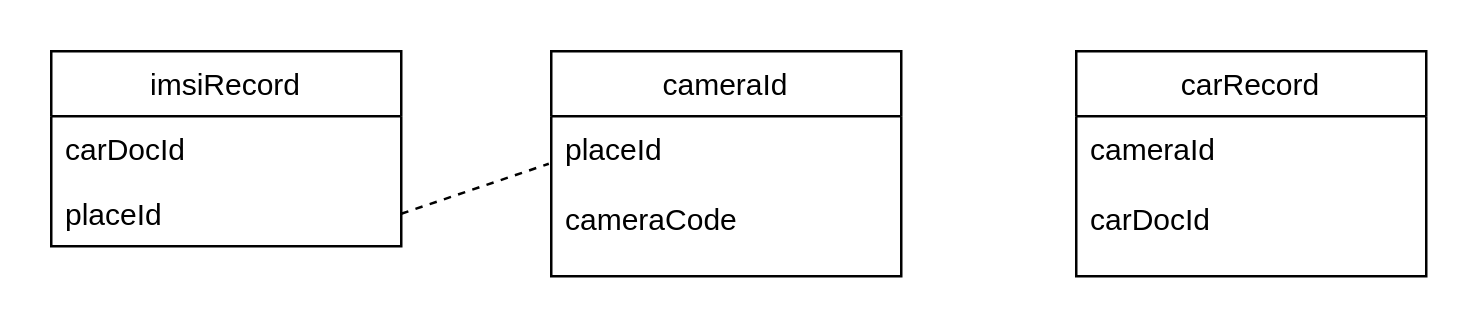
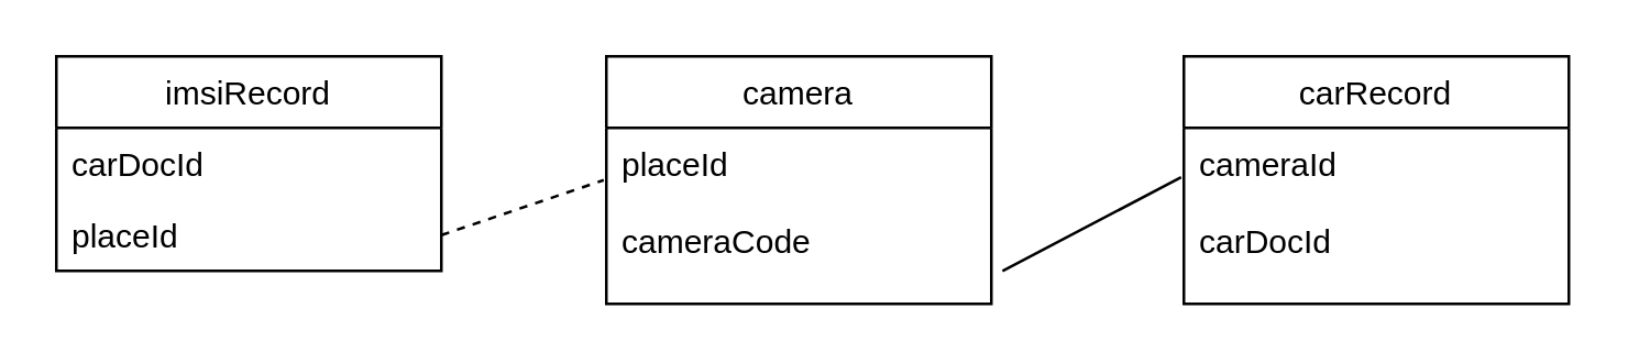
  <mxCell id="0" />
  <mxCell id="1" parent="0" />
  <mxCell id="2" value="imsiRecord" style="swimlane;fontStyle=0;childLayout=stackLayout;horizontal=1;startSize=26;fillColor=none;horizontalStack=0;resizeParent=1;resizeParentMax=0;resizeLast=0;collapsible=1;marginBottom=0;" vertex="1" parent="1"><mxGeometry x="20" y="20" width="140" height="78" as="geometry" /></mxCell>
  <mxCell id="3" value="carDocId" style="text;strokeColor=none;fillColor=none;align=left;verticalAlign=top;spacingLeft=4;spacingRight=4;overflow=hidden;rotatable=0;points=[[0,0.5],[1,0.5]];portConstraint=eastwest;" vertex="1" parent="2"><mxGeometry y="26" width="140" height="26" as="geometry" /></mxCell>
  <mxCell id="4" value="placeId" style="text;strokeColor=none;fillColor=none;align=left;verticalAlign=top;spacingLeft=4;spacingRight=4;overflow=hidden;rotatable=0;points=[[0,0.5],[1,0.5]];portConstraint=eastwest;" vertex="1" parent="2"><mxGeometry y="52" width="140" height="26" as="geometry" /></mxCell>
- <mxCell id="5" value="cameraId" style="swimlane;fontStyle=0;childLayout=stackLayout;horizontal=1;startSize=26;fillColor=none;horizontalStack=0;resizeParent=1;resizeParentMax=0;resizeLast=0;collapsible=1;marginBottom=0;" vertex="1" parent="1"><mxGeometry x="220" y="20" width="140" height="90" as="geometry" /></mxCell>
+ <mxCell id="5" value="camera" style="swimlane;fontStyle=0;childLayout=stackLayout;horizontal=1;startSize=26;fillColor=none;horizontalStack=0;resizeParent=1;resizeParentMax=0;resizeLast=0;collapsible=1;marginBottom=0;" vertex="1" parent="1"><mxGeometry x="220" y="20" width="140" height="90" as="geometry" /></mxCell>
  <mxCell id="6" value="placeId&#10;&#10;cameraCode" style="text;strokeColor=none;fillColor=none;align=left;verticalAlign=top;spacingLeft=4;spacingRight=4;overflow=hidden;rotatable=0;points=[[0,0.5],[1,0.5]];portConstraint=eastwest;" vertex="1" parent="5"><mxGeometry y="26" width="140" height="64" as="geometry" /></mxCell>
  <mxCell id="7" value="" style="endArrow=none;html=1;entryX=-0.007;entryY=0.297;entryDx=0;entryDy=0;entryPerimeter=0;exitX=1;exitY=0.5;exitDx=0;exitDy=0;dashed=1;" edge="1" parent="1" source="4" target="6"><mxGeometry width="50" height="50" relative="1" as="geometry"><mxPoint x="150" y="170" as="sourcePoint" /><mxPoint x="200" y="120" as="targetPoint" /></mxGeometry></mxCell>
  <mxCell id="8" value="carRecord" style="swimlane;fontStyle=0;childLayout=stackLayout;horizontal=1;startSize=26;fillColor=none;horizontalStack=0;resizeParent=1;resizeParentMax=0;resizeLast=0;collapsible=1;marginBottom=0;" vertex="1" parent="1"><mxGeometry x="430" y="20" width="140" height="90" as="geometry" /></mxCell>
  <mxCell id="9" value="cameraId&#10;&#10;carDocId&#10;&#10;" style="text;strokeColor=none;fillColor=none;align=left;verticalAlign=top;spacingLeft=4;spacingRight=4;overflow=hidden;rotatable=0;points=[[0,0.5],[1,0.5]];portConstraint=eastwest;" vertex="1" parent="8"><mxGeometry y="26" width="140" height="64" as="geometry" /></mxCell>
+ <mxCell id="10" value="" style="endArrow=none;html=1;entryX=-0.007;entryY=0.281;entryDx=0;entryDy=0;entryPerimeter=0;exitX=1.029;exitY=0.813;exitDx=0;exitDy=0;exitPerimeter=0;" edge="1" parent="1" source="6" target="9"><mxGeometry width="50" height="50" relative="1" as="geometry"><mxPoint x="300" y="210" as="sourcePoint" /><mxPoint x="350" y="160" as="targetPoint" /></mxGeometry></mxCell>
